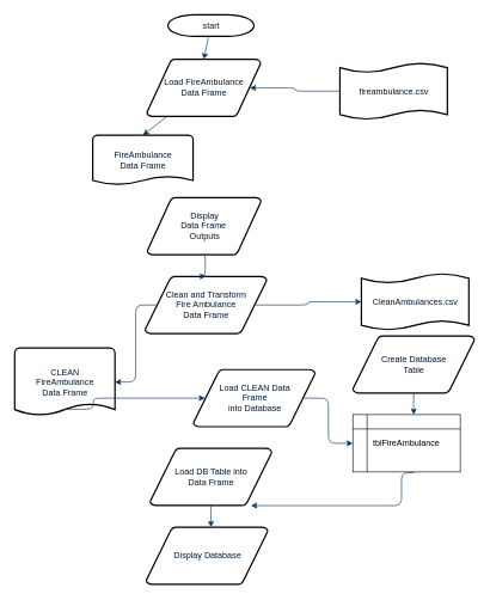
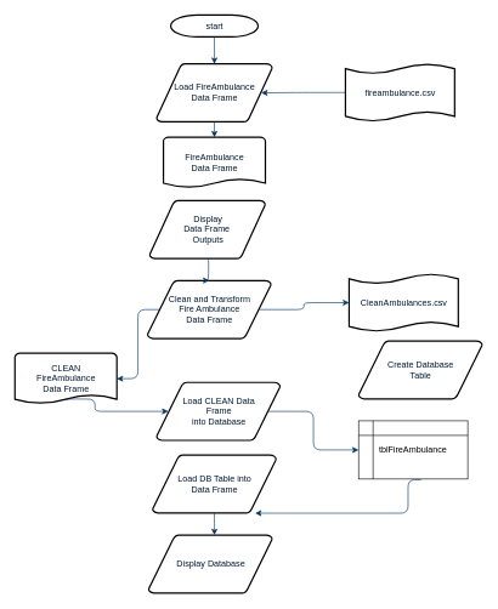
  <mxCell id="0" />
  <mxCell id="1" parent="0" />
  <mxCell id="2" value="start" style="shape=mxgraph.flowchart.terminator;fillColor=#FFFFFF;strokeColor=#000000;strokeWidth=2;gradientColor=none;gradientDirection=north;fontColor=#001933;fontStyle=0;html=1;" parent="1" vertex="1"><mxGeometry x="234" y="20" width="120" height="30" as="geometry" /></mxCell>
  <mxCell id="3" value="Display&lt;br&gt;Data Frame&amp;nbsp;&lt;br&gt;Outputs" style="shape=mxgraph.flowchart.data;fillColor=#FFFFFF;strokeColor=#000000;strokeWidth=2;gradientColor=none;gradientDirection=north;fontColor=#001933;fontStyle=0;html=1;" parent="1" vertex="1"><mxGeometry x="205" y="275" width="159" height="80" as="geometry" /></mxCell>
- <mxCell id="4" value="Load FireAmbulance&lt;br&gt;Data Frame" style="shape=mxgraph.flowchart.data;fillColor=#FFFFFF;strokeColor=#000000;strokeWidth=2;gradientColor=none;gradientDirection=north;fontColor=#001933;fontStyle=0;html=1;" parent="1" vertex="1"><mxGeometry x="204.5" y="82" width="159" height="80" as="geometry" /></mxCell>
+ <mxCell id="4" value="Load FireAmbulance&lt;br&gt;Data Frame" style="shape=mxgraph.flowchart.data;fillColor=#FFFFFF;strokeColor=#000000;strokeWidth=2;gradientColor=none;gradientDirection=north;fontColor=#001933;fontStyle=0;html=1;" parent="1" vertex="1"><mxGeometry x="214.5" y="87" width="159" height="80" as="geometry" /></mxCell>
  <mxCell id="5" style="fontColor=#001933;fontStyle=1;strokeColor=#003366;strokeWidth=1;html=1;entryX=0.5;entryY=0;entryDx=0;entryDy=0;entryPerimeter=0;" parent="1" source="2" target="4" edge="1"><mxGeometry relative="1" as="geometry"><mxPoint x="280" y="-25" as="targetPoint" /></mxGeometry></mxCell>
  <mxCell id="6" style="fontColor=#001933;fontStyle=1;strokeColor=#003366;strokeWidth=1;html=1;entryX=0.5;entryY=0;entryDx=0;entryDy=0;entryPerimeter=0;" parent="1" source="4" target="8" edge="1"><mxGeometry relative="1" as="geometry"><mxPoint x="390" y="245" as="targetPoint" /></mxGeometry></mxCell>
  <mxCell id="7" value="Clean and Transform &lt;br&gt;Fire Ambulance&lt;br&gt;Data Frame" style="shape=mxgraph.flowchart.data;fillColor=#FFFFFF;strokeColor=#000000;strokeWidth=2;gradientColor=none;gradientDirection=north;fontColor=#001933;fontStyle=0;html=1;" parent="1" vertex="1"><mxGeometry x="202" y="385" width="170" height="80" as="geometry" /></mxCell>
- <mxCell id="8" value="FireAmbulance &lt;br&gt;Data Frame" style="shape=mxgraph.flowchart.document;fillColor=#FFFFFF;strokeColor=#000000;strokeWidth=2;gradientColor=none;gradientDirection=north;fontColor=#001933;fontStyle=0;html=1;" parent="1" vertex="1"><mxGeometry x="129" y="188" width="140" height="70" as="geometry" /></mxCell>
+ <mxCell id="8" value="FireAmbulance &lt;br&gt;Data Frame" style="shape=mxgraph.flowchart.document;fillColor=#FFFFFF;strokeColor=#000000;strokeWidth=2;gradientColor=none;gradientDirection=north;fontColor=#001933;fontStyle=0;html=1;" parent="1" vertex="1"><mxGeometry x="224" y="188" width="140" height="70" as="geometry" /></mxCell>
  <mxCell id="9" value="" style="edgeStyle=elbowEdgeStyle;elbow=horizontal;exitX=0.905;exitY=0.5;exitPerimeter=0;fontColor=#001933;fontStyle=1;strokeColor=#003366;strokeWidth=1;html=1;entryX=0;entryY=0.5;entryDx=0;entryDy=0;entryPerimeter=0;" parent="1" source="7" target="12" edge="1"><mxGeometry x="-5" y="-256" width="100" height="100" as="geometry"><mxPoint x="-45" y="-155" as="sourcePoint" /><mxPoint x="449" y="439" as="targetPoint" /></mxGeometry></mxCell>
  <mxCell id="10" value="fireambulance.csv" style="shape=mxgraph.flowchart.paper_tape;fillColor=#FFFFFF;strokeColor=#000000;strokeWidth=2;gradientColor=none;gradientDirection=north;fontColor=#001933;fontStyle=0;html=1;" parent="1" vertex="1"><mxGeometry x="474" y="86" width="150" height="81" as="geometry" /></mxCell>
  <mxCell id="11" value="" style="edgeStyle=elbowEdgeStyle;elbow=horizontal;exitX=0;exitY=0.5;exitPerimeter=0;entryX=0.905;entryY=0.5;entryPerimeter=0;fontColor=#001933;fontStyle=1;strokeColor=#003366;strokeWidth=1;html=1;exitDx=0;exitDy=0;" parent="1" source="10" target="4" edge="1"><mxGeometry x="14" y="-164" width="100" height="100" as="geometry"><mxPoint x="-26" y="-63" as="sourcePoint" /><mxPoint x="74" y="-163" as="targetPoint" /><Array as="points" /></mxGeometry></mxCell>
- <mxCell id="12" value="CleanAmbulances.csv" style="shape=mxgraph.flowchart.paper_tape;fillColor=#FFFFFF;strokeColor=#000000;strokeWidth=2;gradientColor=none;gradientDirection=north;fontColor=#001933;fontStyle=0;html=1;" vertex="1" parent="1"><mxGeometry x="504" y="380" width="150" height="81" as="geometry" /></mxCell>
+ <mxCell id="12" value="CleanAmbulances.csv" style="shape=mxgraph.flowchart.paper_tape;fillColor=#FFFFFF;strokeColor=#000000;strokeWidth=2;gradientColor=none;gradientDirection=north;fontColor=#001933;fontStyle=0;html=1;" vertex="1" parent="1"><mxGeometry x="479" y="375" width="150" height="81" as="geometry" /></mxCell>
  <mxCell id="13" value="Create Database&lt;br&gt;Table" style="shape=mxgraph.flowchart.data;fillColor=#FFFFFF;strokeColor=#000000;strokeWidth=2;gradientColor=none;gradientDirection=north;fontColor=#001933;fontStyle=0;html=1;" vertex="1" parent="1"><mxGeometry x="492" y="468" width="170" height="80" as="geometry" /></mxCell>
  <mxCell id="14" value="tblFireAmbulance" style="shape=internalStorage;whiteSpace=wrap;html=1;backgroundOutline=1;" vertex="1" parent="1"><mxGeometry x="492" y="578" width="150" height="80" as="geometry" /></mxCell>
- <mxCell id="15" value="" style="edgeStyle=elbowEdgeStyle;elbow=horizontal;fontColor=#001933;fontStyle=1;strokeColor=#003366;strokeWidth=1;html=1;exitX=0.5;exitY=1;exitDx=0;exitDy=0;exitPerimeter=0;" edge="1" parent="1" source="13" target="14"><mxGeometry x="2" y="-153" width="100" height="100" as="geometry"><mxPoint x="346" y="528" as="sourcePoint" /><mxPoint x="486" y="519" as="targetPoint" /></mxGeometry></mxCell>
  <mxCell id="16" value="" style="edgeStyle=elbowEdgeStyle;elbow=horizontal;fontColor=#001933;fontStyle=1;strokeColor=#003366;strokeWidth=1;html=1;exitX=0.573;exitY=1.013;exitDx=0;exitDy=0;exitPerimeter=0;" edge="1" parent="1" source="14"><mxGeometry x="17" y="-96" width="100" height="100" as="geometry"><mxPoint x="365" y="735" as="sourcePoint" /><mxPoint x="350" y="705" as="targetPoint" /><Array as="points"><mxPoint x="560" y="685" /></Array></mxGeometry></mxCell>
  <mxCell id="17" value="Load DB Table into&lt;br&gt;Data Frame" style="shape=mxgraph.flowchart.data;fillColor=#FFFFFF;strokeColor=#000000;strokeWidth=2;gradientColor=none;gradientDirection=north;fontColor=#001933;fontStyle=0;html=1;" vertex="1" parent="1"><mxGeometry x="209" y="625" width="170" height="80" as="geometry" /></mxCell>
- <mxCell id="18" value="CLEAN &lt;br&gt;FireAmbulance &lt;br&gt;Data Frame" style="shape=mxgraph.flowchart.document;fillColor=#FFFFFF;strokeColor=#000000;strokeWidth=2;gradientColor=none;gradientDirection=north;fontColor=#001933;fontStyle=0;html=1;" vertex="1" parent="1"><mxGeometry x="20" y="485" width="140" height="95" as="geometry" /></mxCell>
- <mxCell id="19" value="Load CLEAN Data &lt;br&gt;Frame&lt;br&gt;into Database" style="shape=mxgraph.flowchart.data;fillColor=#FFFFFF;strokeColor=#000000;strokeWidth=2;gradientColor=none;gradientDirection=north;fontColor=#001933;fontStyle=0;html=1;" vertex="1" parent="1"><mxGeometry x="269.5" y="515" width="170" height="80" as="geometry" /></mxCell>
+ <mxCell id="18" value="CLEAN &lt;br&gt;FireAmbulance &lt;br&gt;Data Frame" style="shape=mxgraph.flowchart.document;fillColor=#FFFFFF;strokeColor=#000000;strokeWidth=2;gradientColor=none;gradientDirection=north;fontColor=#001933;fontStyle=0;html=1;" vertex="1" parent="1"><mxGeometry x="20" y="485" width="140" height="70" as="geometry" /></mxCell>
+ <mxCell id="19" value="Load CLEAN Data &lt;br&gt;Frame&lt;br&gt;into Database" style="shape=mxgraph.flowchart.data;fillColor=#FFFFFF;strokeColor=#000000;strokeWidth=2;gradientColor=none;gradientDirection=north;fontColor=#001933;fontStyle=0;html=1;" vertex="1" parent="1"><mxGeometry x="214.5" y="525" width="170" height="80" as="geometry" /></mxCell>
  <mxCell id="20" value="" style="edgeStyle=elbowEdgeStyle;elbow=horizontal;fontColor=#001933;fontStyle=1;strokeColor=#003366;strokeWidth=1;html=1;exitX=0.905;exitY=0.5;exitDx=0;exitDy=0;exitPerimeter=0;" edge="1" parent="1" source="19" target="14"><mxGeometry x="12" y="-193" width="100" height="100" as="geometry"><mxPoint x="587" y="508" as="sourcePoint" /><mxPoint x="587" y="588" as="targetPoint" /></mxGeometry></mxCell>
  <mxCell id="21" value="Display Database" style="shape=mxgraph.flowchart.data;fillColor=#FFFFFF;strokeColor=#000000;strokeWidth=2;gradientColor=none;gradientDirection=north;fontColor=#001933;fontStyle=0;html=1;" vertex="1" parent="1"><mxGeometry x="203.5" y="735" width="170" height="80" as="geometry" /></mxCell>
  <mxCell id="22" value="" style="edgeStyle=elbowEdgeStyle;elbow=horizontal;fontColor=#001933;fontStyle=1;strokeColor=#003366;strokeWidth=1;html=1;exitX=0.5;exitY=1;exitDx=0;exitDy=0;exitPerimeter=0;" edge="1" parent="1" source="17" target="21"><mxGeometry x="10" y="-386" width="100" height="100" as="geometry"><mxPoint x="380" y="588.6" as="sourcePoint" /><mxPoint x="278" y="795" as="targetPoint" /></mxGeometry></mxCell>
  <mxCell id="23" value="" style="edgeStyle=elbowEdgeStyle;elbow=horizontal;fontColor=#001933;fontStyle=1;strokeColor=#003366;strokeWidth=1;html=1;exitX=0.095;exitY=0.5;exitDx=0;exitDy=0;exitPerimeter=0;entryX=1;entryY=0.5;entryDx=0;entryDy=0;entryPerimeter=0;" edge="1" parent="1" source="7" target="18"><mxGeometry x="6" y="-153" width="100" height="100" as="geometry"><mxPoint x="303.667" y="305.667" as="sourcePoint" /><mxPoint x="80" y="529" as="targetPoint" /><Array as="points" /></mxGeometry></mxCell>
  <mxCell id="24" value="" style="edgeStyle=elbowEdgeStyle;elbow=horizontal;fontColor=#001933;fontStyle=1;strokeColor=#003366;strokeWidth=1;html=1;exitX=0.5;exitY=0.9;exitDx=0;exitDy=0;exitPerimeter=0;entryX=0.095;entryY=0.5;entryDx=0;entryDy=0;entryPerimeter=0;" edge="1" parent="1" source="18" target="19"><mxGeometry x="20" y="-376" width="100" height="100" as="geometry"><mxPoint x="295.667" y="755.667" as="sourcePoint" /><mxPoint x="295.667" y="795" as="targetPoint" /><Array as="points"><mxPoint x="130" y="571" /></Array></mxGeometry></mxCell>
  <mxCell id="25" value="" style="edgeStyle=elbowEdgeStyle;elbow=horizontal;fontColor=#001933;fontStyle=1;strokeColor=#003366;strokeWidth=1;html=1;exitX=0.5;exitY=1;exitDx=0;exitDy=0;exitPerimeter=0;entryX=0.5;entryY=0;entryDx=0;entryDy=0;entryPerimeter=0;" edge="1" parent="1" source="3" target="7"><mxGeometry x="6" y="-197" width="100" height="100" as="geometry"><mxPoint x="304" y="261" as="sourcePoint" /><mxPoint x="293" y="377" as="targetPoint" /></mxGeometry></mxCell>
